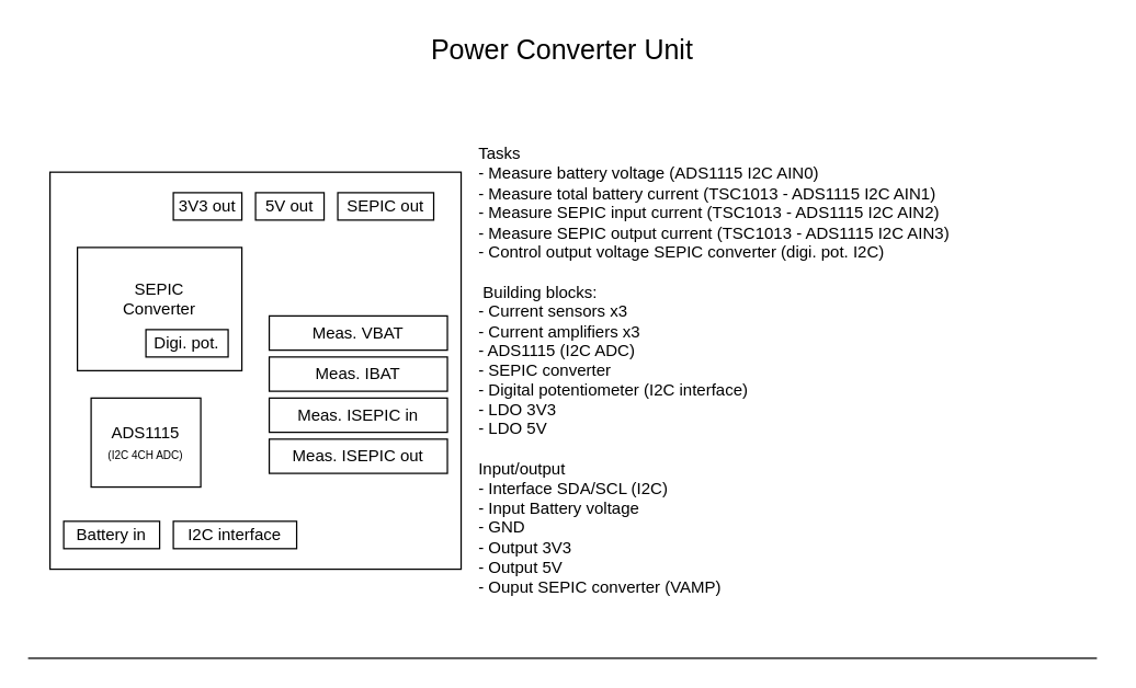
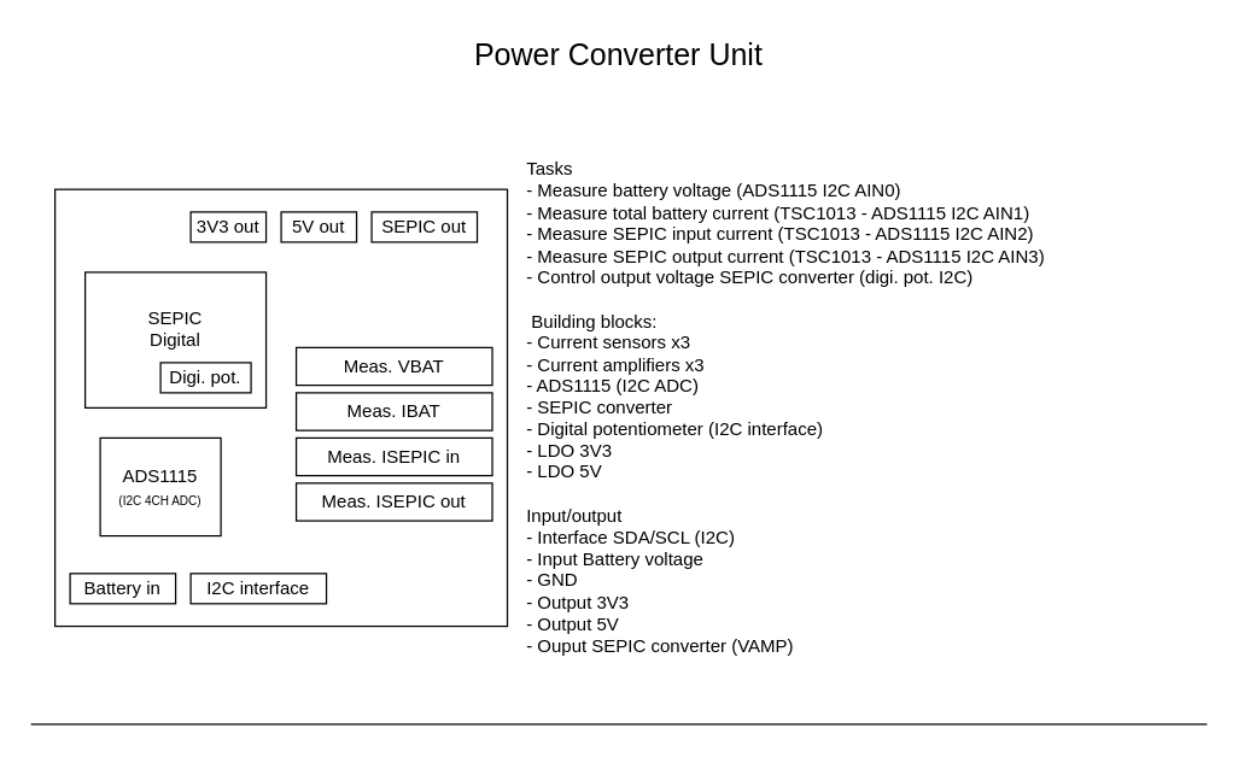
  <mxCell id="0" />
  <mxCell id="1" parent="0" />
  <mxCell id="2" value="" style="rounded=0;whiteSpace=wrap;html=1;" vertex="1" parent="1"><mxGeometry x="36" y="125" width="300" height="290" as="geometry" /></mxCell>
  <mxCell id="3" value="&lt;font style=&quot;font-size: 20px;&quot;&gt;Power Converter Unit&lt;/font&gt;" style="text;html=1;strokeColor=none;fillColor=none;align=center;verticalAlign=middle;whiteSpace=wrap;rounded=0;" vertex="1" parent="1"><mxGeometry x="250" y="20" width="320" height="30" as="geometry" /></mxCell>
- <mxCell id="4" value="SEPIC&lt;br&gt;Converter&lt;br&gt;&amp;nbsp;&amp;nbsp;" style="rounded=0;whiteSpace=wrap;html=1;" vertex="1" parent="1"><mxGeometry x="56" y="180" width="120" height="90" as="geometry" /></mxCell>
+ <mxCell id="4" value="SEPIC&lt;br&gt;Digital&lt;br&gt;&amp;nbsp;&amp;nbsp;" style="rounded=0;whiteSpace=wrap;html=1;" vertex="1" parent="1"><mxGeometry x="56" y="180" width="120" height="90" as="geometry" /></mxCell>
  <mxCell id="5" value="Tasks&lt;br&gt;- Measure battery voltage (ADS1115 I2C AIN0)&lt;br&gt;- Measure total battery current (TSC1013 - ADS1115 I2C AIN1)&lt;br&gt;- Measure SEPIC input current (TSC1013 - ADS1115 I2C AIN2)&lt;br&gt;- Measure SEPIC output current (TSC1013 - ADS1115 I2C AIN3)&lt;br&gt;- Control output voltage SEPIC converter (digi. pot. I2C)&lt;br&gt;&lt;br&gt;&amp;nbsp;Building blocks:&lt;br&gt;- Current sensors x3&lt;br&gt;- Current amplifiers x3&lt;br&gt;- ADS1115 (I2C ADC)&lt;br&gt;- SEPIC converter&lt;br&gt;- Digital potentiometer (I2C interface)&lt;br&gt;- LDO 3V3&lt;br&gt;- LDO 5V&lt;br&gt;&lt;br&gt;Input/output&lt;br&gt;- Interface SDA/SCL (I2C)&lt;br&gt;- Input Battery voltage&lt;br&gt;- GND&lt;br&gt;- Output&amp;nbsp;3V3&lt;br&gt;- Output 5V&lt;br&gt;- Ouput SEPIC converter (VAMP)" style="text;html=1;strokeColor=none;fillColor=none;align=left;verticalAlign=middle;whiteSpace=wrap;rounded=0;" vertex="1" parent="1"><mxGeometry x="347" y="100" width="460" height="340" as="geometry" /></mxCell>
  <mxCell id="6" value="Digi. pot." style="rounded=0;whiteSpace=wrap;html=1;" vertex="1" parent="1"><mxGeometry x="106" y="240" width="60" height="20" as="geometry" /></mxCell>
  <mxCell id="7" value="Battery in" style="rounded=0;whiteSpace=wrap;html=1;" vertex="1" parent="1"><mxGeometry x="46" y="380" width="70" height="20" as="geometry" /></mxCell>
  <mxCell id="8" value="3V3 out" style="rounded=0;whiteSpace=wrap;html=1;" vertex="1" parent="1"><mxGeometry x="126" y="140" width="50" height="20" as="geometry" /></mxCell>
  <mxCell id="9" value="5V out" style="rounded=0;whiteSpace=wrap;html=1;" vertex="1" parent="1"><mxGeometry x="186" y="140" width="50" height="20" as="geometry" /></mxCell>
  <mxCell id="10" value="SEPIC out" style="rounded=0;whiteSpace=wrap;html=1;" vertex="1" parent="1"><mxGeometry x="246" y="140" width="70" height="20" as="geometry" /></mxCell>
  <mxCell id="11" value="I2C interface" style="rounded=0;whiteSpace=wrap;html=1;" vertex="1" parent="1"><mxGeometry x="126" y="380" width="90" height="20" as="geometry" /></mxCell>
  <mxCell id="12" value="ADS1115&lt;br&gt;&lt;font style=&quot;font-size: 8px;&quot;&gt;(I2C 4CH ADC)&lt;/font&gt;" style="rounded=0;whiteSpace=wrap;html=1;" vertex="1" parent="1"><mxGeometry x="66" y="290" width="80" height="65" as="geometry" /></mxCell>
  <mxCell id="13" value="Meas. IBAT" style="rounded=0;whiteSpace=wrap;html=1;" vertex="1" parent="1"><mxGeometry x="196" y="260" width="130" height="25" as="geometry" /></mxCell>
  <mxCell id="14" value="Meas.&amp;nbsp;ISEPIC in" style="rounded=0;whiteSpace=wrap;html=1;" vertex="1" parent="1"><mxGeometry x="196" y="290" width="130" height="25" as="geometry" /></mxCell>
  <mxCell id="15" value="Meas. VBAT" style="rounded=0;whiteSpace=wrap;html=1;" vertex="1" parent="1"><mxGeometry x="196" y="230" width="130" height="25" as="geometry" /></mxCell>
  <mxCell id="16" value="Meas. ISEPIC out" style="rounded=0;whiteSpace=wrap;html=1;" vertex="1" parent="1"><mxGeometry x="196" y="320" width="130" height="25" as="geometry" /></mxCell>
  <mxCell id="17" value="" style="endArrow=none;html=1;rounded=0;" edge="1" parent="1"><mxGeometry width="50" height="50" relative="1" as="geometry"><mxPoint x="20" y="480" as="sourcePoint" /><mxPoint x="800" y="480" as="targetPoint" /></mxGeometry></mxCell>
